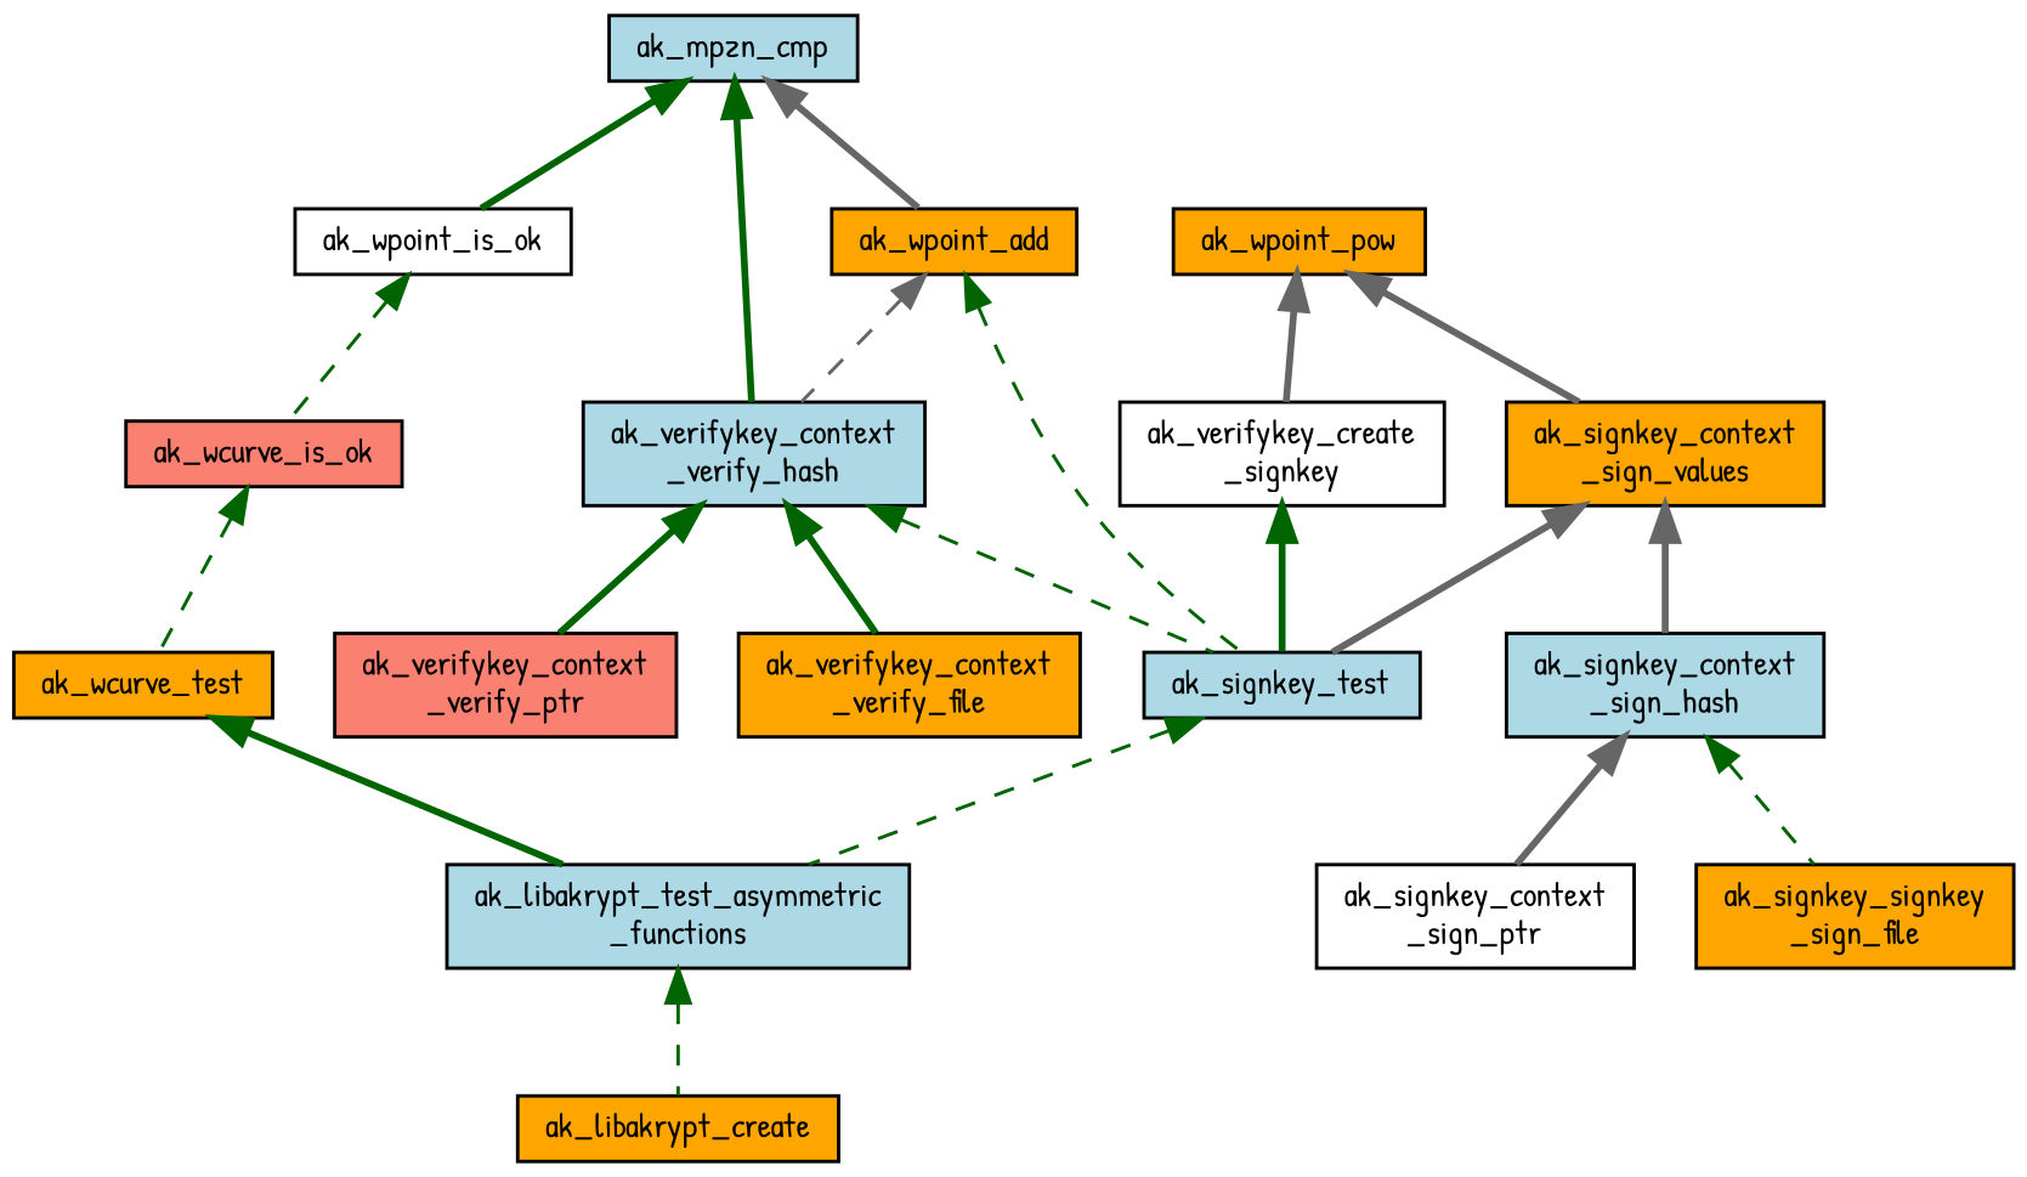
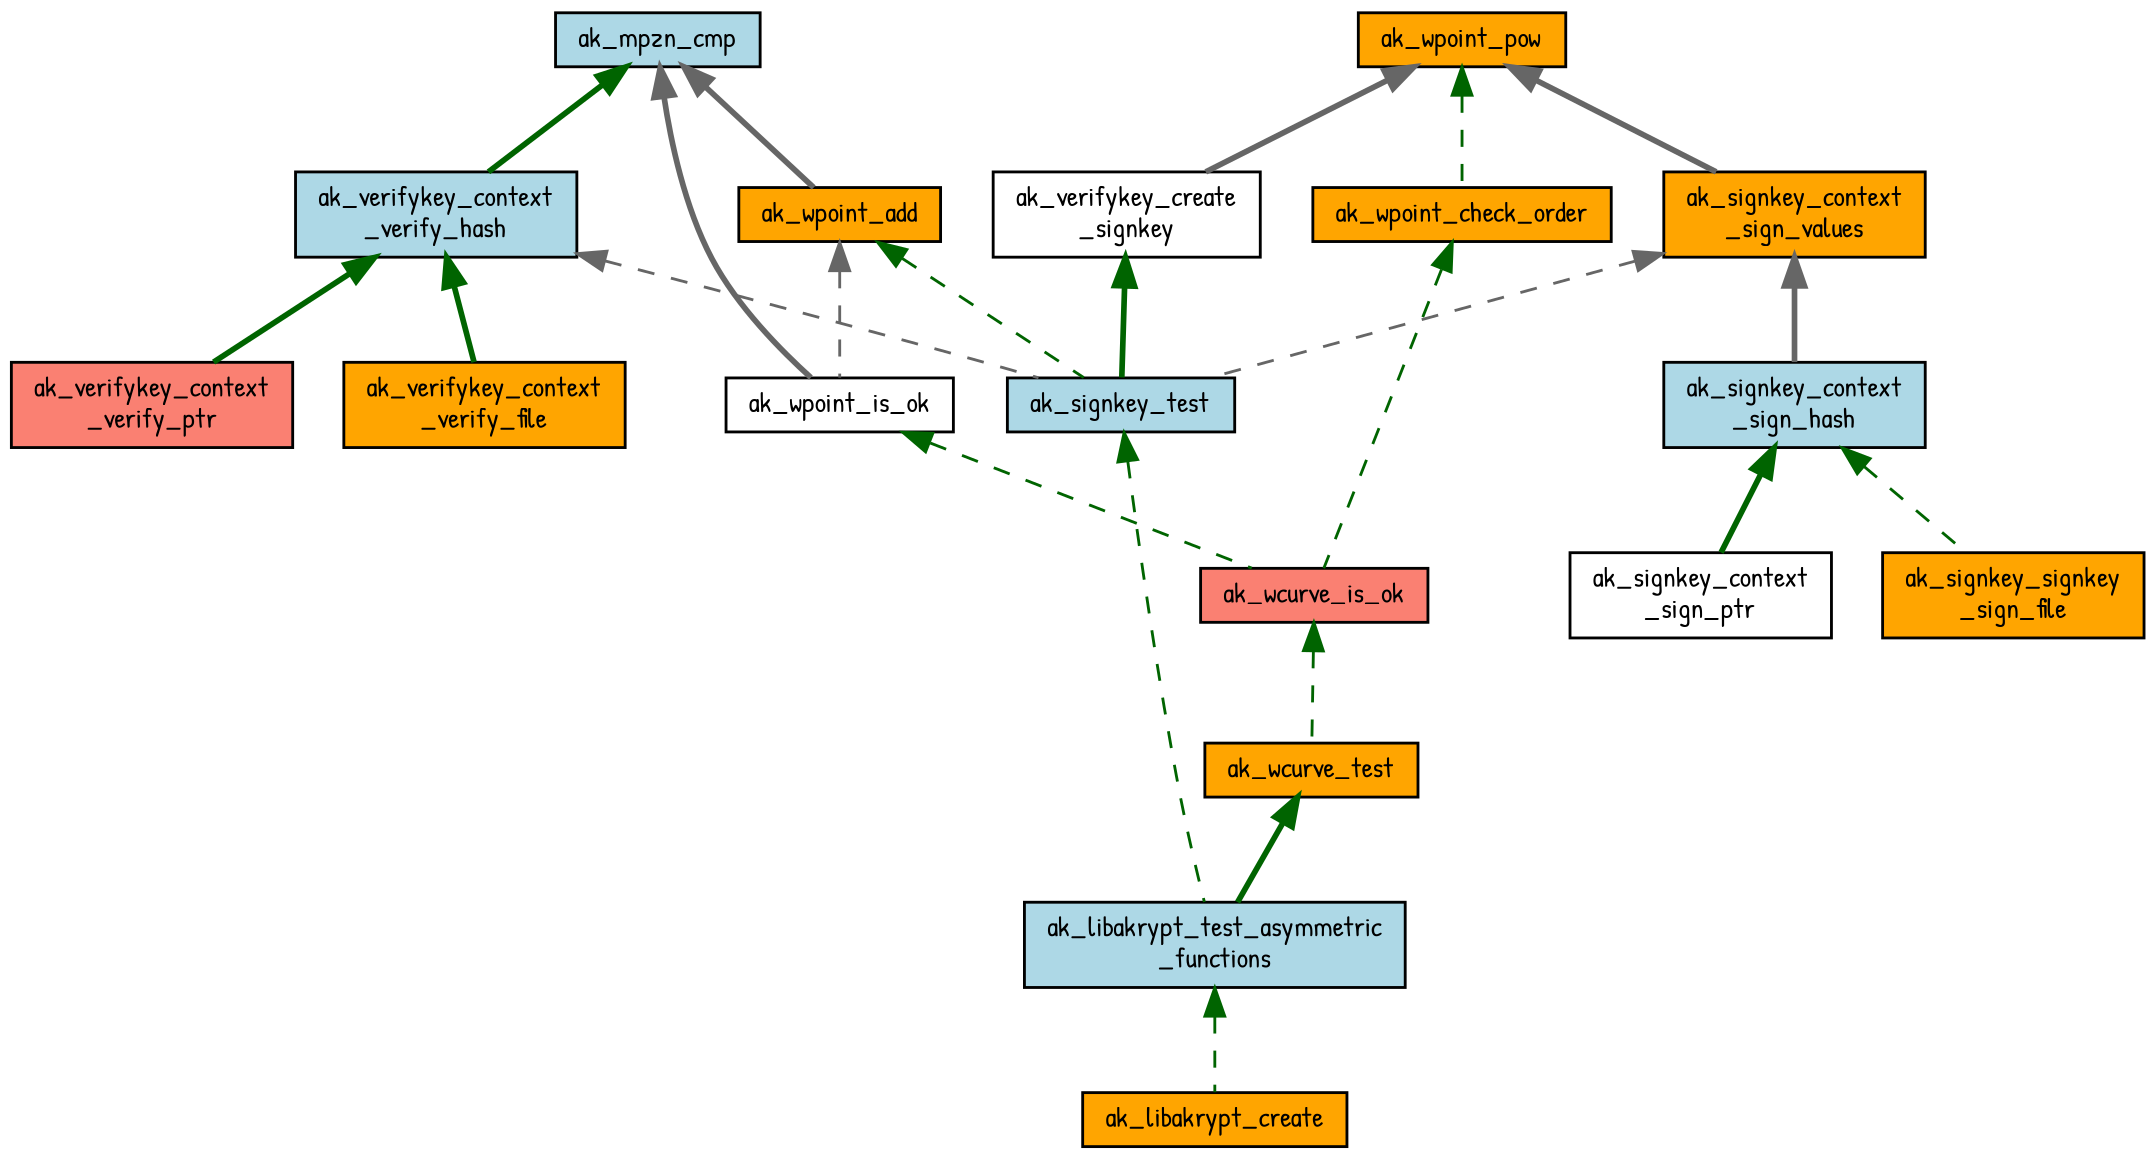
  digraph {
    fontname="Patrick Hand"
    rankdir=TB
    node [color=black fillcolor=orange fontname="Patrick Hand" fontsize=10 shape=record style=filled]
    edge [color=darkgreen dir=back fontname="Patrick Hand" fontsize=10 labelfontname=Helvetica labelfontsize=10 style=bold]
    n1 [fillcolor=lightblue fontcolor=black height=0.2 label=ak_mpzn_cmp width=0.4]
    n2 [fillcolor=white height=0.2 label=ak_wpoint_is_ok width=0.4]
    n3 [height=0.2 label=ak_wpoint_add width=0.4]
    n4 [fillcolor=lightblue height=0.2 label="ak_verifykey_context\l_verify_hash" width=0.4]
    n5 [fillcolor=salmon height=0.2 label=ak_wcurve_is_ok width=0.4]
    n6 [fillcolor=lightblue height=0.2 label=ak_signkey_test width=0.4]
    n7 [fillcolor=salmon height=0.2 label="ak_verifykey_context\l_verify_ptr" width=0.4]
    n8 [height=0.2 label="ak_verifykey_context\l_verify_file" width=0.4]
    n9 [height=0.2 label=ak_wcurve_test width=0.4]
    n10 [fillcolor=lightblue height=0.2 label="ak_libakrypt_test_asymmetric\l_functions" width=0.4]
    n11 [height=0.2 label=ak_libakrypt_create width=0.4]
    n12 [height=0.2 label=ak_wpoint_pow width=0.4]
+   n13 [height=0.2 label=ak_wpoint_check_order width=0.4]
    n14 [height=0.2 label="ak_signkey_context\l_sign_values" width=0.4]
    n15 [fillcolor=white height=0.2 label="ak_verifykey_create\l_signkey" width=0.4]
    n16 [fillcolor=lightblue height=0.2 label="ak_signkey_context\l_sign_hash" width=0.4]
    n17 [fillcolor=white height=0.2 label="ak_signkey_context\l_sign_ptr" width=0.4]
    n18 [height=0.2 label="ak_signkey_signkey\l_sign_file" width=0.4]
-   n1 -> n2
+   n1 -> n2 [color=gray40]
    n1 -> n3 [color=gray40]
    n1 -> n4
    n2 -> n5 [style=dashed]
-   n3 -> n4 [color=gray40 style=dashed]
+   n3 -> n2 [color=gray40 style=dashed]
    n3 -> n6 [style=dashed]
-   n4 -> n6 [style=dashed]
+   n4 -> n6 [color=gray40 style=dashed]
    n4 -> n7
    n4 -> n8
    n5 -> n9 [style=dashed]
    n6 -> n10 [style=dashed]
    n9 -> n10
    n10 -> n11 [style=dashed]
+   n12 -> n13 [style=dashed]
    n12 -> n14 [color=gray40]
    n12 -> n15 [color=gray40]
-   n14 -> n6 [color=gray40]
+   n13 -> n5 [style=dashed]
+   n14 -> n6 [color=gray40 style=dashed]
    n14 -> n16 [color=gray40]
    n15 -> n6
-   n16 -> n17 [color=gray40]
+   n16 -> n17
    n16 -> n18 [style=dashed]
  }
